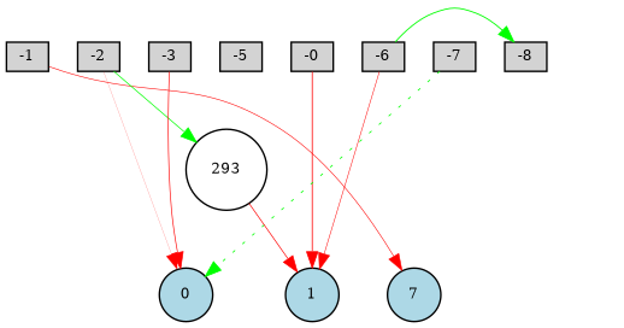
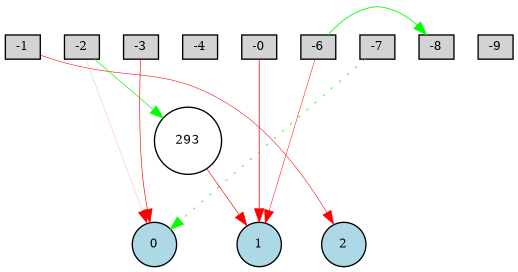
  digraph {
    node [fillcolor=lightgray fontsize=9 shape=box style=filled]
    edge [style=invis]
    -1 [height=0.2 width=0.2]
    -2 [height=0.2 width=0.2]
    -3 [height=0.2 width=0.2]
-   -4 [height=0.2 width=0.2 label=-5]
+   -4 [height=0.2 width=0.2]
    n5 [height=0.2 label=-0 width=0.2]
    -6 [height=0.2 width=0.2]
    -7 [height=0.2 width=0.2]
    -8 [height=0.2 width=0.2]
+   -9 [height=0.2 width=0.2]
    0 [fillcolor=lightblue height=0.2 shape=circle width=0.2]
    1 [fillcolor=lightblue height=0.2 shape=circle width=0.2]
-   2 [fillcolor=lightblue height=0.2 shape=circle width=0.2 label=7]
+   2 [fillcolor=lightblue height=0.2 shape=circle width=0.2]
    293 [fillcolor=white height=0.2 shape=circle width=0.2]
    subgraph sub_1 {
      rank=same
      -1
      -2
      -3
      -4
      n5
      -6
      -7
      -8
+     -9
    }
    subgraph sub_2 {
      rank=same
      0
      1
      2
    }
    -1 -> -2
    -1 -> 2 [color=red penwidth=0.4026349650369907 style=solid]
    -2 -> -3
    -2 -> 0 [color=red penwidth=0.10665498411968291 style=solid]
    -2 -> 293 [color=green penwidth=0.5022719113183628 style=solid]
    -3 -> -4
    -3 -> 0 [color=red penwidth=0.46901834229092976 style=solid]
    -4 -> n5
    n5 -> -6
    n5 -> 1 [color=red penwidth=0.5607298653753945 style=solid]
    -6 -> -7
    -6 -> -8 [color=green penwidth=0.6262335405432163 style=solid]
    -6 -> 1 [color=red penwidth=0.3556384522338235 style=solid]
    -7 -> -8
    -7 -> 0 [color=green penwidth=0.5688452468413886 style=dotted]
+   -8 -> -9
    0 -> 1
    1 -> 2
    293 -> 1 [color=red penwidth=0.48705911976900484 style=solid]
  }
